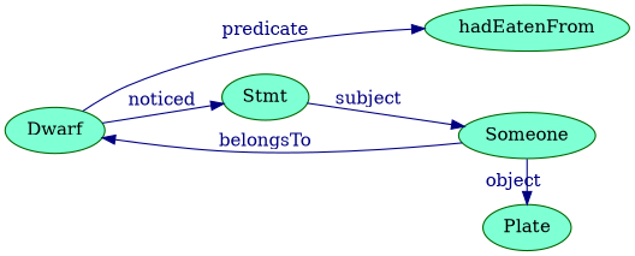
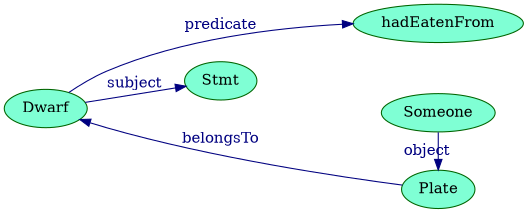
  digraph {
    rankdir=LR
    node [color=darkgreen fillcolor=aquamarine style=filled]
    edge [color=navy fontcolor=navy]
    Someone
    hadEatenFrom
    Plate
    Dwarf
    Stmt
    subgraph sub_1 {
      rank=same
      Someone
      hadEatenFrom
      Plate
    }
    Someone -> Plate [label=object]
    Dwarf -> hadEatenFrom [label=predicate]
-   Dwarf -> Someone [dir=back label=belongsTo]
-   Dwarf -> Stmt [label=noticed]
-   Stmt -> Someone [label=subject]
+   Dwarf -> Plate [dir=back label=belongsTo]
+   Dwarf -> Stmt [label=subject]
  }
